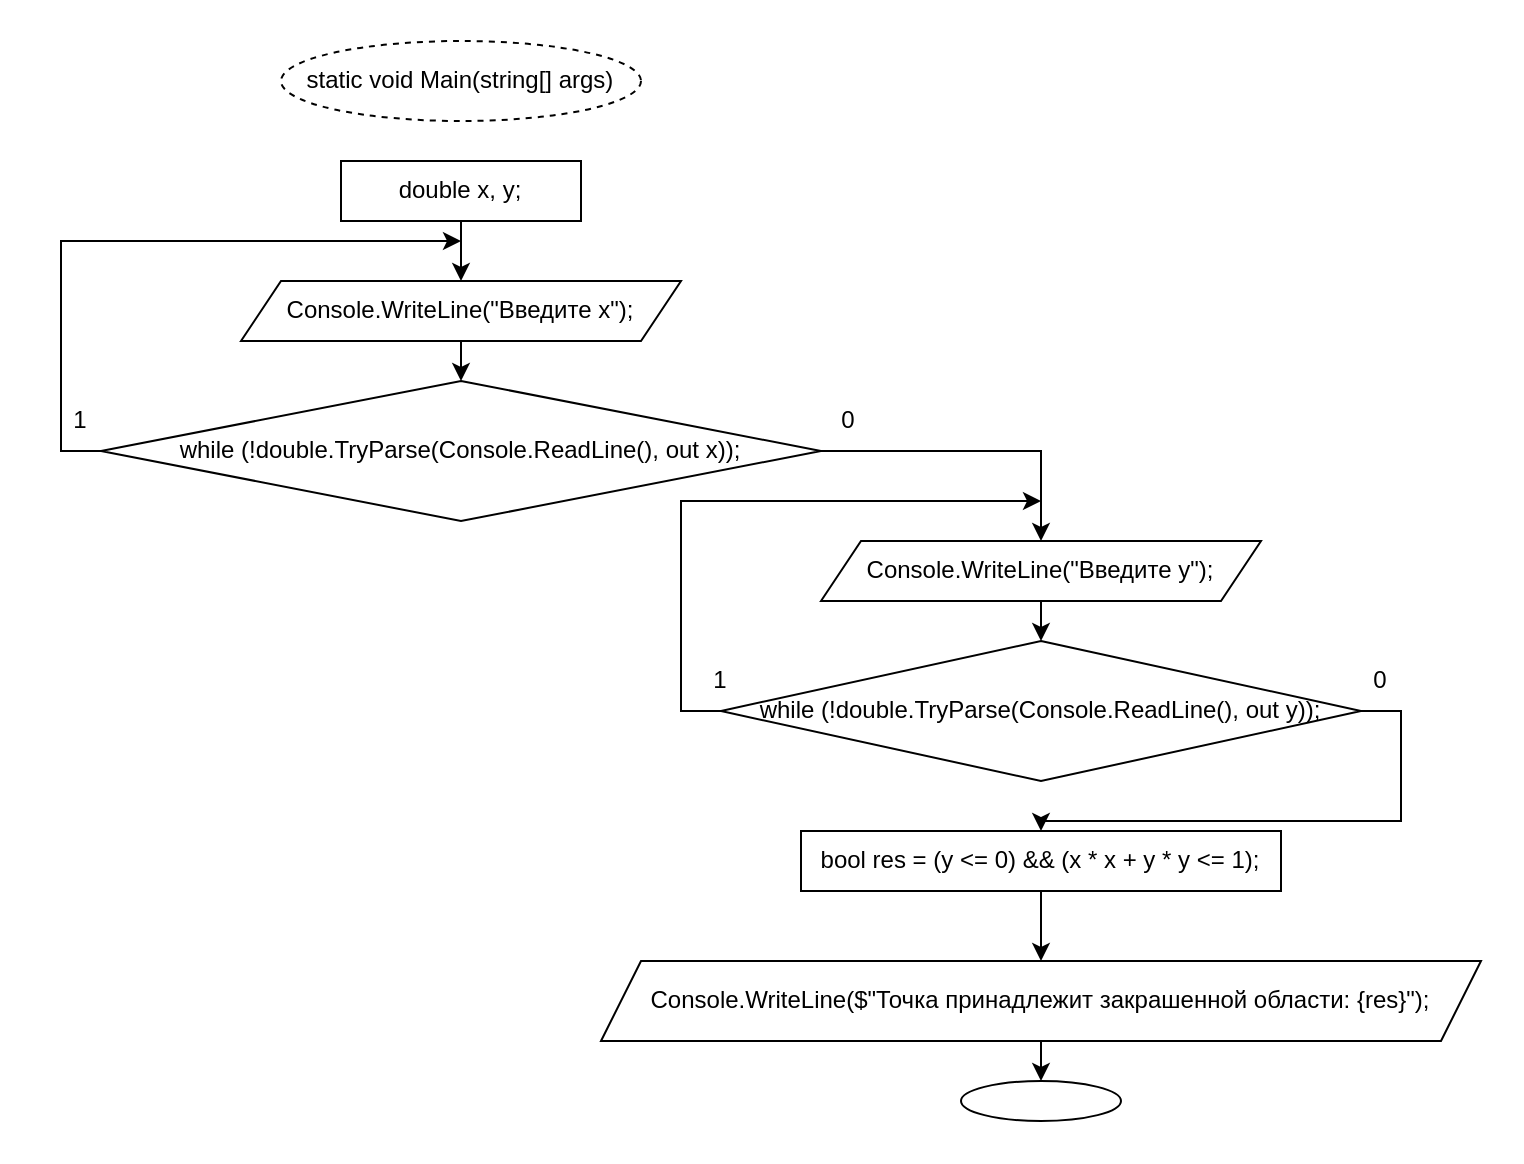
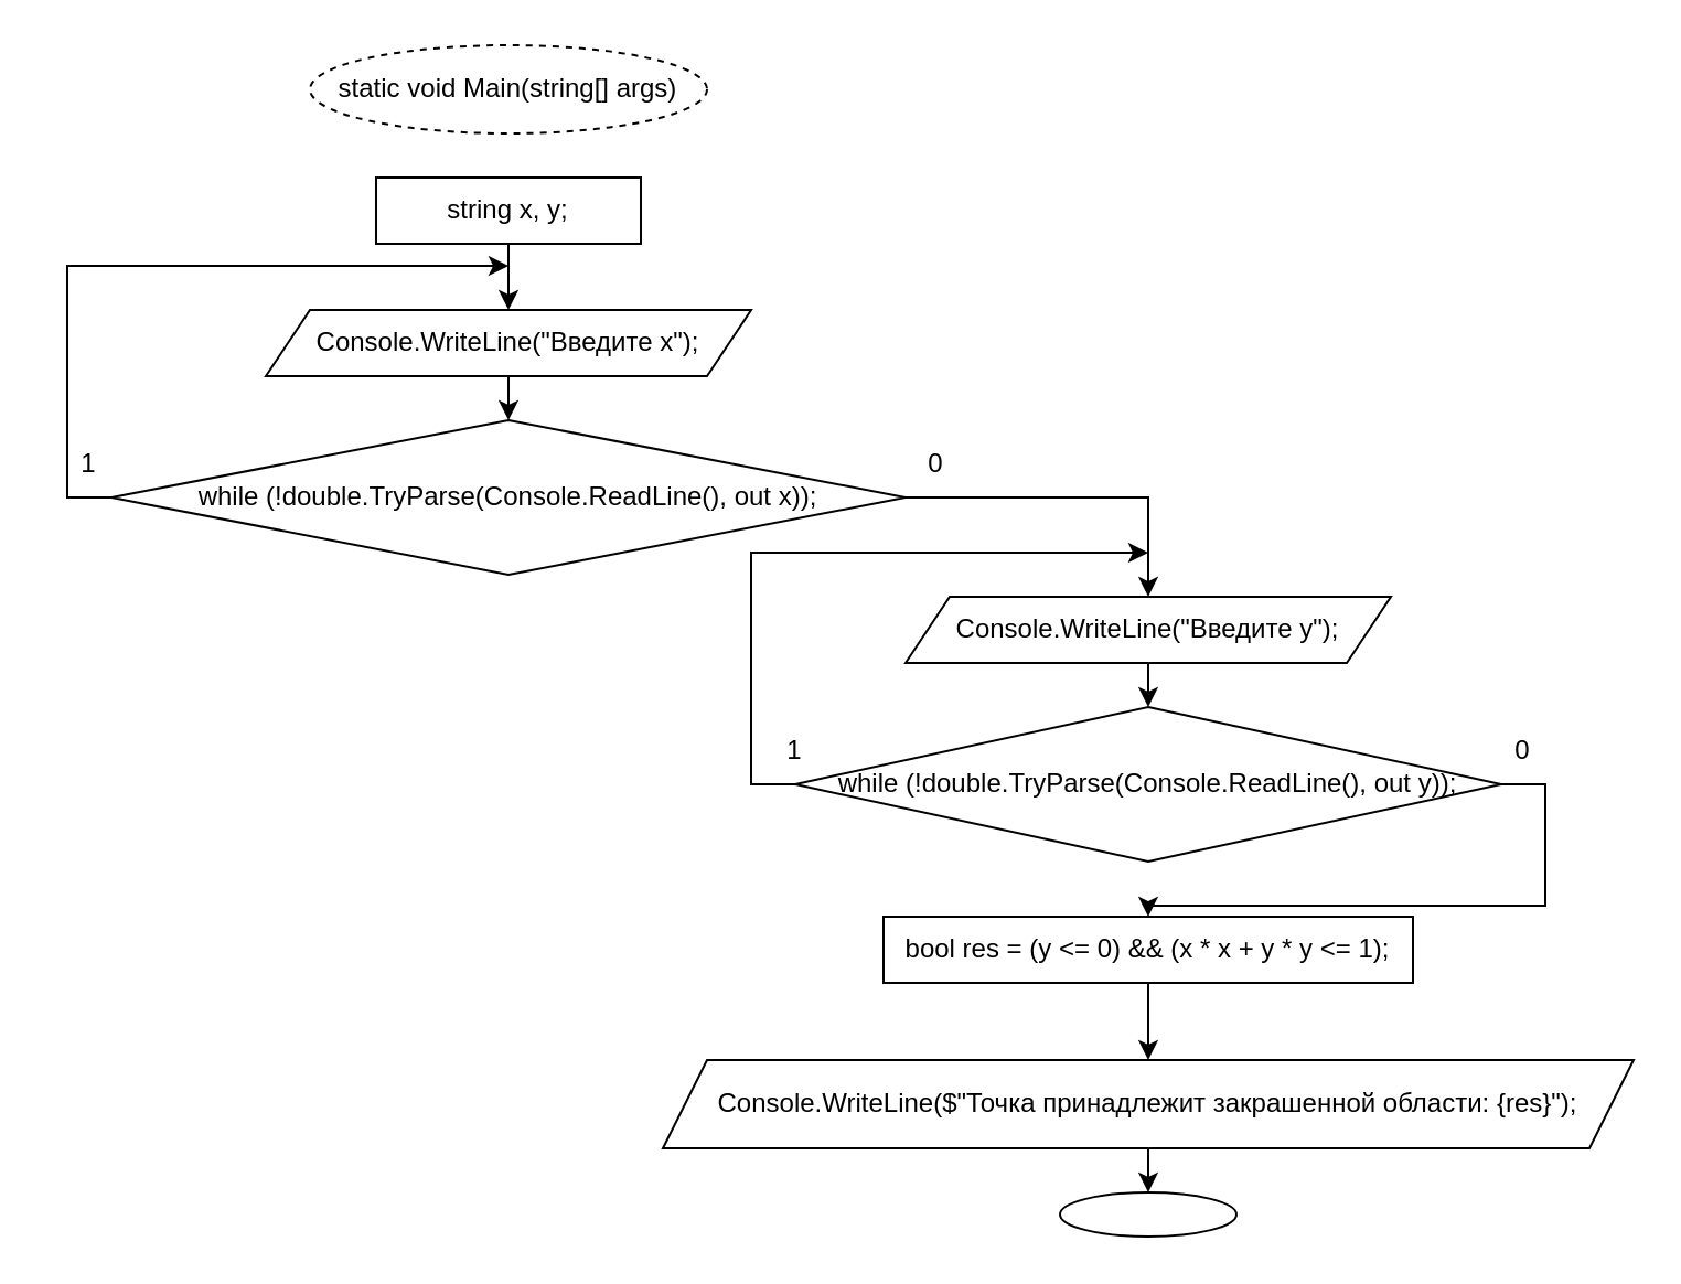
  <mxCell id="0" />
  <mxCell id="1" parent="0" />
  <mxCell id="2" value="static void Main(string[] args)" style="ellipse;whiteSpace=wrap;html=1;dashed=1;" vertex="1" parent="1"><mxGeometry x="140" y="20" width="180" height="40" as="geometry" /></mxCell>
  <mxCell id="3" style="edgeStyle=orthogonalEdgeStyle;rounded=0;orthogonalLoop=1;jettySize=auto;html=1;exitX=0.5;exitY=1;exitDx=0;exitDy=0;entryX=0.5;entryY=0;entryDx=0;entryDy=0;" edge="1" parent="1" source="4" target="6"><mxGeometry relative="1" as="geometry" /></mxCell>
- <mxCell id="4" value="double x, y;" style="rounded=0;whiteSpace=wrap;html=1;" vertex="1" parent="1"><mxGeometry x="170" y="80" width="120" height="30" as="geometry" /></mxCell>
+ <mxCell id="4" value="string x, y;" style="rounded=0;whiteSpace=wrap;html=1;" vertex="1" parent="1"><mxGeometry x="170" y="80" width="120" height="30" as="geometry" /></mxCell>
  <mxCell id="5" style="edgeStyle=orthogonalEdgeStyle;rounded=0;orthogonalLoop=1;jettySize=auto;html=1;exitX=0.5;exitY=1;exitDx=0;exitDy=0;entryX=0.5;entryY=0;entryDx=0;entryDy=0;" edge="1" parent="1" source="6" target="9"><mxGeometry relative="1" as="geometry" /></mxCell>
  <mxCell id="6" value="Console.WriteLine(&quot;Введите x&quot;);" style="shape=parallelogram;perimeter=parallelogramPerimeter;whiteSpace=wrap;html=1;fixedSize=1;" vertex="1" parent="1"><mxGeometry x="120" y="140" width="220" height="30" as="geometry" /></mxCell>
  <mxCell id="7" style="edgeStyle=orthogonalEdgeStyle;rounded=0;orthogonalLoop=1;jettySize=auto;html=1;exitX=0;exitY=0.5;exitDx=0;exitDy=0;" edge="1" parent="1" source="9"><mxGeometry relative="1" as="geometry"><mxPoint x="230" y="120" as="targetPoint" /><Array as="points"><mxPoint x="30" y="225" /><mxPoint x="30" y="120" /></Array></mxGeometry></mxCell>
  <mxCell id="8" style="edgeStyle=orthogonalEdgeStyle;rounded=0;orthogonalLoop=1;jettySize=auto;html=1;exitX=1;exitY=0.5;exitDx=0;exitDy=0;entryX=0.5;entryY=0;entryDx=0;entryDy=0;" edge="1" parent="1" source="9" target="11"><mxGeometry relative="1" as="geometry" /></mxCell>
  <mxCell id="9" value="while (!double.TryParse(Console.ReadLine(), out x));" style="rhombus;whiteSpace=wrap;html=1;" vertex="1" parent="1"><mxGeometry x="50" y="190" width="360" height="70" as="geometry" /></mxCell>
  <mxCell id="10" style="edgeStyle=orthogonalEdgeStyle;rounded=0;orthogonalLoop=1;jettySize=auto;html=1;exitX=0.5;exitY=1;exitDx=0;exitDy=0;entryX=0.5;entryY=0;entryDx=0;entryDy=0;" edge="1" parent="1" source="11" target="14"><mxGeometry relative="1" as="geometry" /></mxCell>
  <mxCell id="11" value="Console.WriteLine(&quot;Введите y&quot;);" style="shape=parallelogram;perimeter=parallelogramPerimeter;whiteSpace=wrap;html=1;fixedSize=1;" vertex="1" parent="1"><mxGeometry x="410" y="270" width="220" height="30" as="geometry" /></mxCell>
  <mxCell id="12" style="edgeStyle=orthogonalEdgeStyle;rounded=0;orthogonalLoop=1;jettySize=auto;html=1;exitX=0;exitY=0.5;exitDx=0;exitDy=0;" edge="1" parent="1" source="14"><mxGeometry relative="1" as="geometry"><mxPoint x="520" y="250" as="targetPoint" /><Array as="points"><mxPoint x="340" y="355" /><mxPoint x="340" y="250" /><mxPoint x="520" y="250" /></Array></mxGeometry></mxCell>
  <mxCell id="13" style="edgeStyle=orthogonalEdgeStyle;rounded=0;orthogonalLoop=1;jettySize=auto;html=1;exitX=1;exitY=0.5;exitDx=0;exitDy=0;entryX=0.5;entryY=0;entryDx=0;entryDy=0;" edge="1" parent="1" source="14" target="16"><mxGeometry relative="1" as="geometry" /></mxCell>
  <mxCell id="14" value="while (!double.TryParse(Console.ReadLine(), out y));" style="rhombus;whiteSpace=wrap;html=1;" vertex="1" parent="1"><mxGeometry x="360" y="320" width="320" height="70" as="geometry" /></mxCell>
  <mxCell id="15" style="edgeStyle=orthogonalEdgeStyle;rounded=0;orthogonalLoop=1;jettySize=auto;html=1;exitX=0.5;exitY=1;exitDx=0;exitDy=0;entryX=0.5;entryY=0;entryDx=0;entryDy=0;" edge="1" parent="1" source="16" target="18"><mxGeometry relative="1" as="geometry" /></mxCell>
  <mxCell id="16" value="bool res = (y &amp;lt;= 0) &amp;amp;&amp;amp; (x * x + y * y &amp;lt;= 1);" style="rounded=0;whiteSpace=wrap;html=1;" vertex="1" parent="1"><mxGeometry x="400" y="415" width="240" height="30" as="geometry" /></mxCell>
  <mxCell id="17" style="edgeStyle=orthogonalEdgeStyle;rounded=0;orthogonalLoop=1;jettySize=auto;html=1;exitX=0.5;exitY=1;exitDx=0;exitDy=0;entryX=0.5;entryY=0;entryDx=0;entryDy=0;" edge="1" parent="1" source="18" target="19"><mxGeometry relative="1" as="geometry" /></mxCell>
  <mxCell id="18" value="Console.WriteLine($&quot;Точка принадлежит закрашенной области: {res}&quot;);" style="shape=parallelogram;perimeter=parallelogramPerimeter;whiteSpace=wrap;html=1;fixedSize=1;" vertex="1" parent="1"><mxGeometry x="300" y="480" width="440" height="40" as="geometry" /></mxCell>
  <mxCell id="19" value="" style="ellipse;whiteSpace=wrap;html=1;" vertex="1" parent="1"><mxGeometry x="480" y="540" width="80" height="20" as="geometry" /></mxCell>
  <mxCell id="20" value="0" style="text;html=1;strokeColor=none;fillColor=none;align=center;verticalAlign=middle;whiteSpace=wrap;rounded=0;" vertex="1" parent="1"><mxGeometry x="404" y="200" width="40" height="20" as="geometry" /></mxCell>
  <mxCell id="21" value="1" style="text;html=1;strokeColor=none;fillColor=none;align=center;verticalAlign=middle;whiteSpace=wrap;rounded=0;" vertex="1" parent="1"><mxGeometry x="20" y="200" width="40" height="20" as="geometry" /></mxCell>
  <mxCell id="22" value="0" style="text;html=1;strokeColor=none;fillColor=none;align=center;verticalAlign=middle;whiteSpace=wrap;rounded=0;" vertex="1" parent="1"><mxGeometry x="670" y="330" width="40" height="20" as="geometry" /></mxCell>
  <mxCell id="23" value="1" style="text;html=1;strokeColor=none;fillColor=none;align=center;verticalAlign=middle;whiteSpace=wrap;rounded=0;" vertex="1" parent="1"><mxGeometry x="340" y="330" width="40" height="20" as="geometry" /></mxCell>
